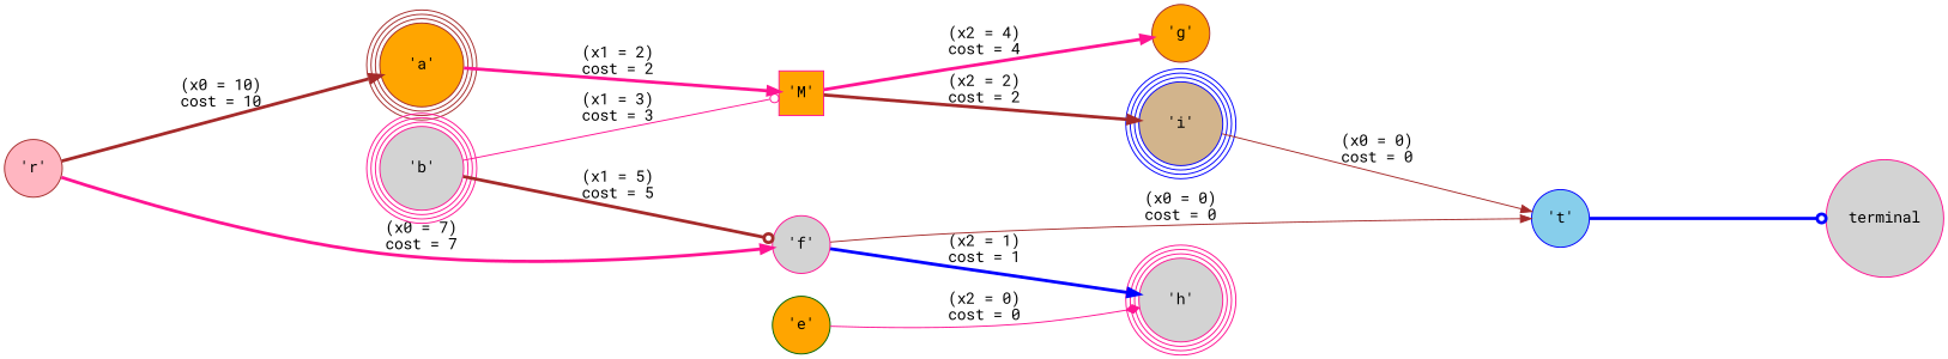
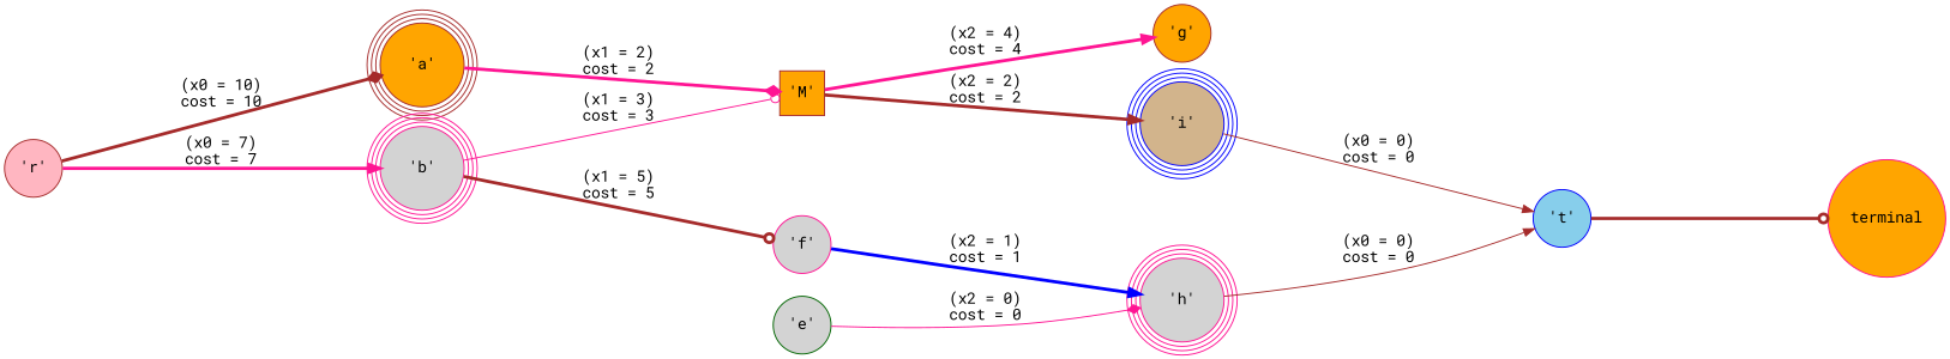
  digraph {
    fontname="Roboto Mono"
    rankdir=LR
    ranksep=3
    node [color=deeppink fillcolor=orange fontname="Roboto Mono" group=0 peripheries=1 shape=circle style=filled]
    edge [arrowhead=normal color=brown fontname="Roboto Mono" penwidth=3]
    n1 [color=brown fillcolor=lightpink group=root label="'r'"]
    n2 [color=brown label="'a'" peripheries=4]
    n3 [fillcolor=lightgrey label="'b'" peripheries=4]
-   n4 [group=1 label="'M'" shape=square]
+   n4 [color=brown group=1 label="'M'" shape=square]
    n5 [fillcolor=lightgrey group=1 label="'f'"]
    n6 [color=blue fillcolor=tan group=2 label="'i'" peripheries=4]
    n7 [color=brown group=2 label="'g'"]
-   n8 [color=darkgreen group=1 label="'e'"]
+   n8 [color=darkgreen fillcolor=lightgrey group=1 label="'e'"]
    n9 [fillcolor=lightgrey group=2 label="'h'" peripheries=4]
    n10 [color=blue fillcolor=skyblue label="'t'"]
-   terminal [fillcolor=lightgrey group=terminal peripheries=""]
-   n1 -> n2 [label="(x0 = 10)\ncost = 10"]
-   n1 -> n5 [color=deeppink label="(x0 = 7)\ncost = 7"]
-   n2 -> n4 [color=deeppink label="(x1 = 2)\ncost = 2"]
+   terminal [group=terminal peripheries=""]
+   n1 -> n2 [arrowhead=diamond label="(x0 = 10)\ncost = 10"]
+   n1 -> n3 [color=deeppink label="(x0 = 7)\ncost = 7"]
+   n2 -> n4 [arrowhead=diamond color=deeppink label="(x1 = 2)\ncost = 2"]
    n3 -> n4 [arrowhead=odot color=deeppink label="(x1 = 3)\ncost = 3" penwidth=1]
    n3 -> n5 [arrowhead=odot label="(x1 = 5)\ncost = 5"]
    n4 -> n6 [label="(x2 = 2)\ncost = 2"]
    n4 -> n7 [color=deeppink label="(x2 = 4)\ncost = 4"]
    n5 -> n9 [color=blue label="(x2 = 1)\ncost = 1"]
    n6 -> n10 [label="(x0 = 0)\ncost = 0" penwidth=1]
    n8 -> n9 [arrowhead=diamond color=deeppink label="(x2 = 0)\ncost = 0" penwidth=1]
-   n5 -> n10 [label="(x0 = 0)\ncost = 0" penwidth=1]
-   n10 -> terminal [arrowhead=odot color=blue]
+   n9 -> n10 [label="(x0 = 0)\ncost = 0" penwidth=1]
+   n10 -> terminal [arrowhead=odot]
  }
